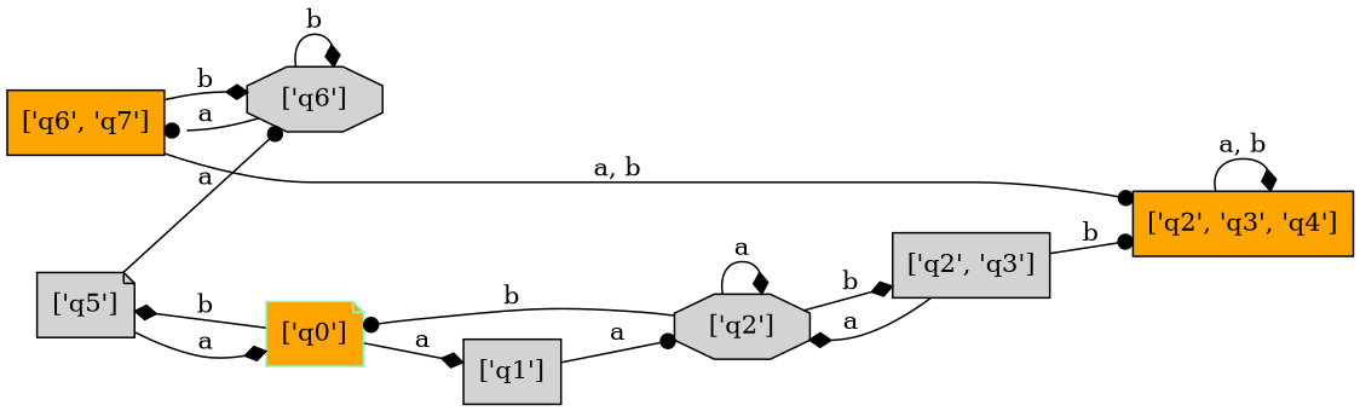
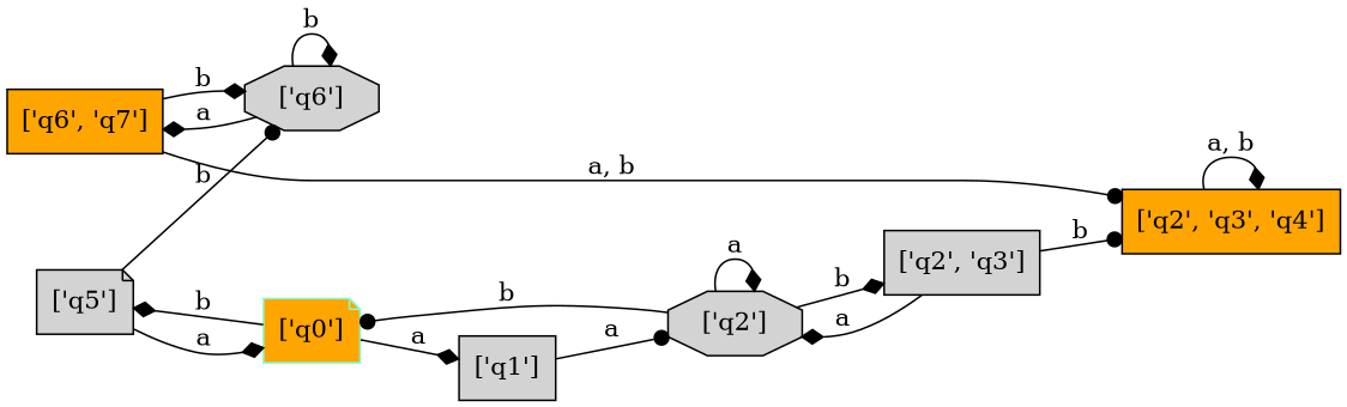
  digraph {
    rankdir=LR
    node [fillcolor=lightgrey shape=box style=filled]
    edge [arrowhead=diamond]
    "['q6', 'q7']" [fillcolor=orange]
    "['q6']" [shape=octagon]
    "['q2', 'q3', 'q4']" [fillcolor=orange]
    "['q2']" [shape=octagon]
    "['q2', 'q3']"
    "['q0']" [color=aquamarine fillcolor=orange shape=note]
    "['q1']"
    "['q5']" [shape=note]
    "['q6', 'q7']" -> "['q6']" [label=b]
    "['q6', 'q7']" -> "['q2', 'q3', 'q4']" [arrowhead=dot label="a, b"]
-   "['q6']" -> "['q6', 'q7']" [arrowhead=dot label=a]
+   "['q6']" -> "['q6', 'q7']" [label=a]
    "['q6']" -> "['q6']" [label=b]
    "['q2', 'q3', 'q4']" -> "['q2', 'q3', 'q4']" [label="a, b"]
    "['q2']" -> "['q2']" [label=a]
    "['q2']" -> "['q2', 'q3']" [label=b]
    "['q2']" -> "['q0']" [arrowhead=dot label=b]
    "['q2', 'q3']" -> "['q2', 'q3', 'q4']" [arrowhead=dot label=b]
    "['q2', 'q3']" -> "['q2']" [label=a]
    "['q0']" -> "['q1']" [label=a]
    "['q0']" -> "['q5']" [label=b]
    "['q1']" -> "['q2']" [arrowhead=dot label=a]
-   "['q5']" -> "['q6']" [arrowhead=dot label=a]
+   "['q5']" -> "['q6']" [arrowhead=dot label=b]
    "['q5']" -> "['q0']" [label=a]
  }
